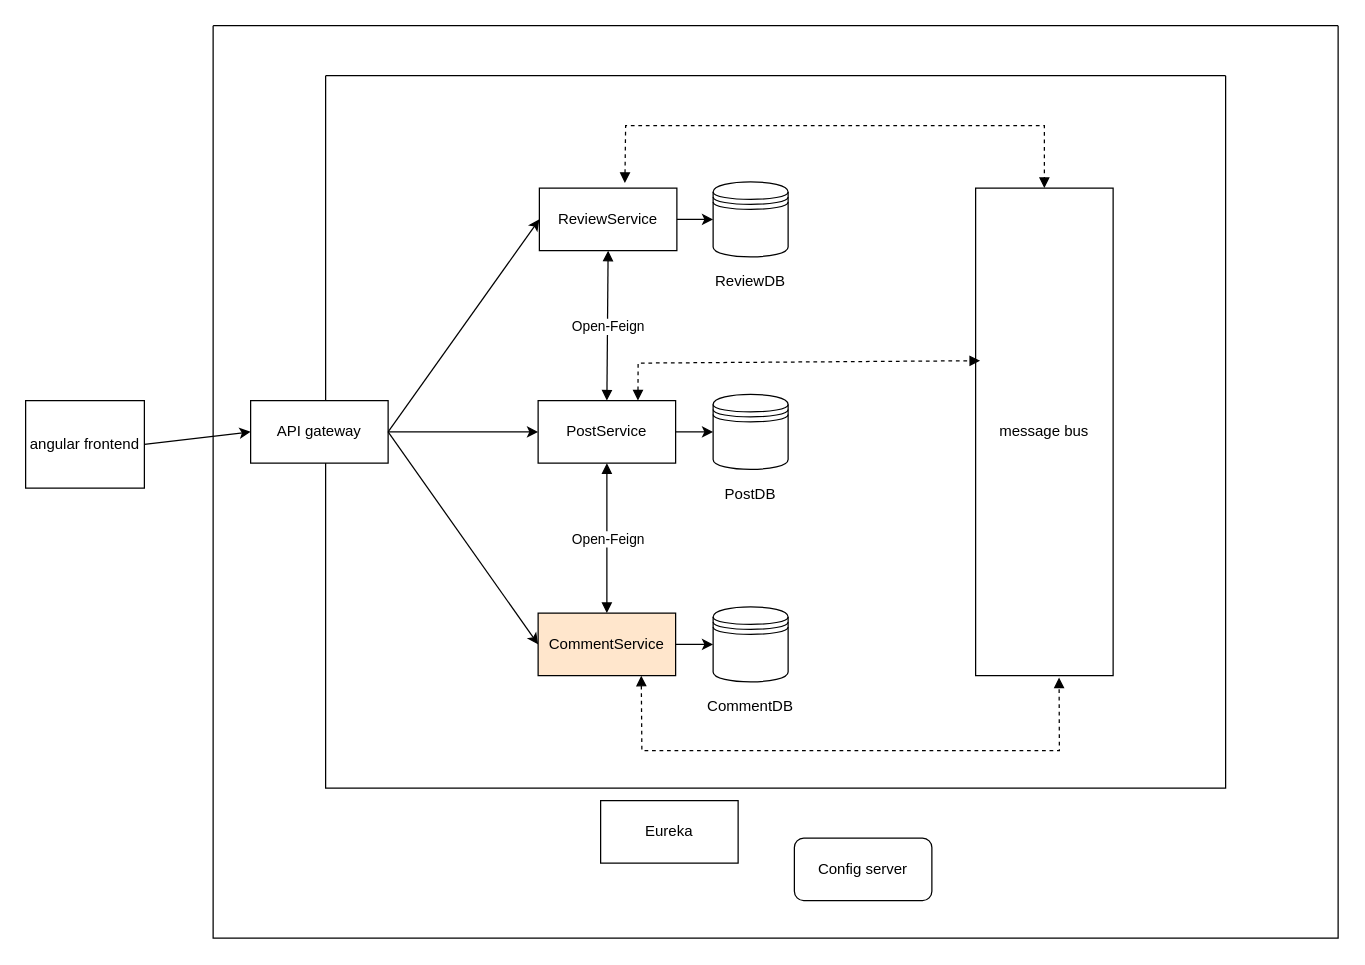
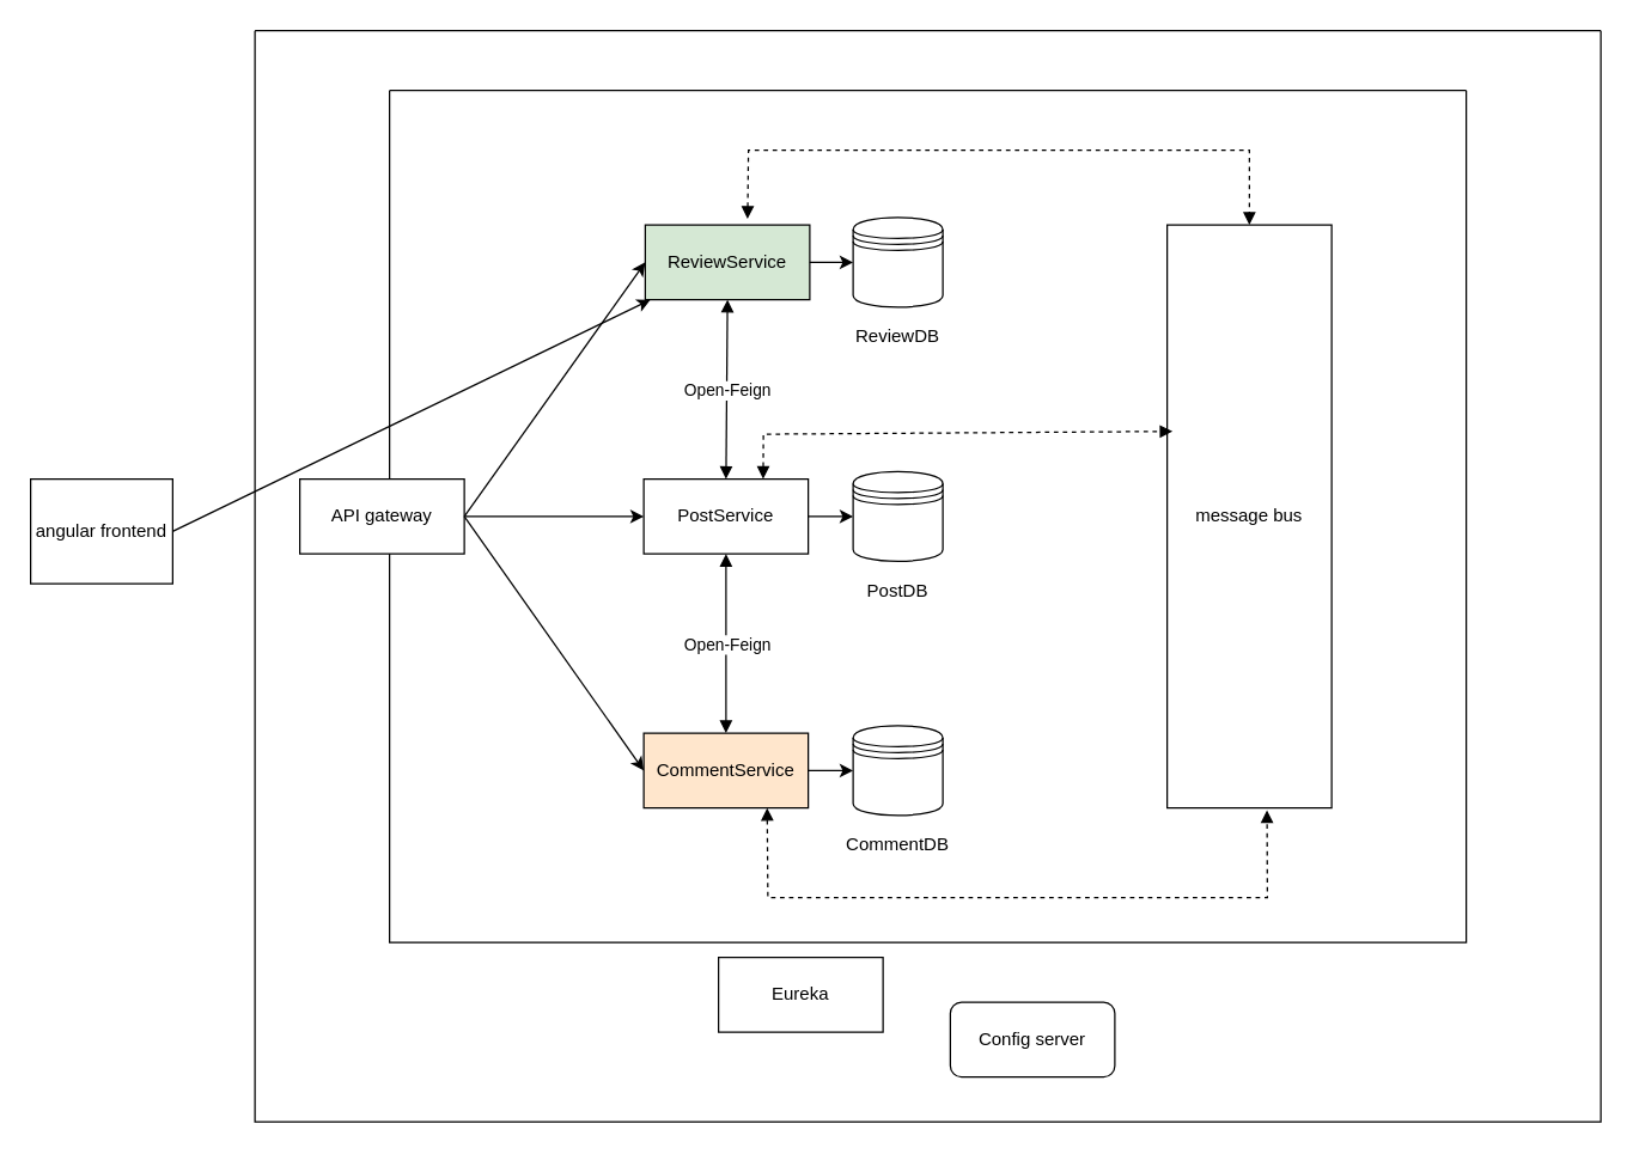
  <mxCell id="0" />
  <mxCell id="1" parent="0" />
  <mxCell id="2" value="" style="swimlane;startSize=0;" vertex="1" parent="1"><mxGeometry x="260" y="60" width="720" height="570" as="geometry" /></mxCell>
  <mxCell id="3" value="angular frontend" style="html=1;whiteSpace=wrap;" vertex="1" parent="1"><mxGeometry x="20" y="320" width="95" height="70" as="geometry" /></mxCell>
  <mxCell id="4" value="API gateway" style="html=1;whiteSpace=wrap;" vertex="1" parent="1"><mxGeometry x="200" y="320" width="110" height="50" as="geometry" /></mxCell>
- <mxCell id="5" value="" style="endArrow=classic;html=1;rounded=0;exitX=1;exitY=0.5;exitDx=0;exitDy=0;entryX=0;entryY=0.5;entryDx=0;entryDy=0;" edge="1" parent="1" source="3" target="4"><mxGeometry width="50" height="50" relative="1" as="geometry"><mxPoint x="150" y="490" as="sourcePoint" /><mxPoint x="200" y="440" as="targetPoint" /></mxGeometry></mxCell>
- <mxCell id="6" value="ReviewService" style="html=1;whiteSpace=wrap;" vertex="1" parent="1"><mxGeometry x="431" y="150" width="110" height="50" as="geometry" /></mxCell>
+ <mxCell id="5" value="" style="endArrow=classic;html=1;rounded=0;exitX=1;exitY=0.5;exitDx=0;exitDy=0;" edge="1" parent="1" source="3" target="6"><mxGeometry width="50" height="50" relative="1" as="geometry"><mxPoint x="150" y="490" as="sourcePoint" /><mxPoint x="200" y="440" as="targetPoint" /></mxGeometry></mxCell>
+ <mxCell id="6" value="ReviewService" style="html=1;whiteSpace=wrap;fillColor=#d5e8d4;" vertex="1" parent="1"><mxGeometry x="431" y="150" width="110" height="50" as="geometry" /></mxCell>
  <mxCell id="7" value="PostService" style="html=1;whiteSpace=wrap;" vertex="1" parent="1"><mxGeometry x="430" y="320" width="110" height="50" as="geometry" /></mxCell>
  <mxCell id="8" value="CommentService" style="html=1;whiteSpace=wrap;fillColor=#ffe6cc;" vertex="1" parent="1"><mxGeometry x="430" y="490" width="110" height="50" as="geometry" /></mxCell>
  <mxCell id="9" value="" style="endArrow=classic;html=1;rounded=0;exitX=1;exitY=0.5;exitDx=0;exitDy=0;entryX=0;entryY=0.5;entryDx=0;entryDy=0;" edge="1" parent="1" source="4" target="6"><mxGeometry width="50" height="50" relative="1" as="geometry"><mxPoint x="330" y="280" as="sourcePoint" /><mxPoint x="380" y="230" as="targetPoint" /></mxGeometry></mxCell>
  <mxCell id="10" value="" style="endArrow=classic;html=1;rounded=0;entryX=0;entryY=0.5;entryDx=0;entryDy=0;exitX=1;exitY=0.5;exitDx=0;exitDy=0;" edge="1" parent="1" source="4" target="8"><mxGeometry width="50" height="50" relative="1" as="geometry"><mxPoint x="100" y="550" as="sourcePoint" /><mxPoint x="150" y="500" as="targetPoint" /></mxGeometry></mxCell>
  <mxCell id="11" value="" style="endArrow=classic;html=1;rounded=0;exitX=1;exitY=0.5;exitDx=0;exitDy=0;entryX=0;entryY=0.5;entryDx=0;entryDy=0;" edge="1" parent="1" source="4" target="7"><mxGeometry width="50" height="50" relative="1" as="geometry"><mxPoint x="370" y="340" as="sourcePoint" /><mxPoint x="420" y="290" as="targetPoint" /></mxGeometry></mxCell>
  <mxCell id="12" value="" style="shape=datastore;whiteSpace=wrap;html=1;" vertex="1" parent="1"><mxGeometry x="570" y="145" width="60" height="60" as="geometry" /></mxCell>
  <mxCell id="13" value="" style="shape=datastore;whiteSpace=wrap;html=1;" vertex="1" parent="1"><mxGeometry x="570" y="315" width="60" height="60" as="geometry" /></mxCell>
  <mxCell id="14" value="" style="shape=datastore;whiteSpace=wrap;html=1;" vertex="1" parent="1"><mxGeometry x="570" y="485" width="60" height="60" as="geometry" /></mxCell>
  <mxCell id="15" value="" style="endArrow=classic;html=1;rounded=0;exitX=1;exitY=0.5;exitDx=0;exitDy=0;entryX=0;entryY=0.5;entryDx=0;entryDy=0;" edge="1" parent="1" source="6" target="12"><mxGeometry width="50" height="50" relative="1" as="geometry"><mxPoint x="550" y="80" as="sourcePoint" /><mxPoint x="600" y="30" as="targetPoint" /></mxGeometry></mxCell>
  <mxCell id="16" value="" style="endArrow=classic;html=1;rounded=0;entryX=0;entryY=0.5;entryDx=0;entryDy=0;exitX=1;exitY=0.5;exitDx=0;exitDy=0;" edge="1" parent="1" source="8" target="14"><mxGeometry width="50" height="50" relative="1" as="geometry"><mxPoint x="270" y="610" as="sourcePoint" /><mxPoint x="320" y="560" as="targetPoint" /></mxGeometry></mxCell>
  <mxCell id="17" value="" style="endArrow=classic;html=1;rounded=0;exitX=1;exitY=0.5;exitDx=0;exitDy=0;entryX=0;entryY=0.5;entryDx=0;entryDy=0;" edge="1" parent="1" source="7" target="13"><mxGeometry width="50" height="50" relative="1" as="geometry"><mxPoint x="490" y="450" as="sourcePoint" /><mxPoint x="540" y="400" as="targetPoint" /></mxGeometry></mxCell>
  <mxCell id="18" value="ReviewDB" style="text;html=1;align=center;verticalAlign=middle;whiteSpace=wrap;rounded=0;" vertex="1" parent="1"><mxGeometry x="570" y="210" width="60" height="30" as="geometry" /></mxCell>
  <mxCell id="19" value="PostDB" style="text;html=1;align=center;verticalAlign=middle;whiteSpace=wrap;rounded=0;" vertex="1" parent="1"><mxGeometry x="570" y="380" width="60" height="30" as="geometry" /></mxCell>
  <mxCell id="20" value="CommentDB" style="text;html=1;align=center;verticalAlign=middle;whiteSpace=wrap;rounded=0;" vertex="1" parent="1"><mxGeometry x="570" y="550" width="60" height="30" as="geometry" /></mxCell>
  <mxCell id="21" value="message bus" style="html=1;whiteSpace=wrap;" vertex="1" parent="1"><mxGeometry x="780" y="150" width="110" height="390" as="geometry" /></mxCell>
  <mxCell id="22" value="" style="endArrow=block;startArrow=block;endFill=1;startFill=1;html=1;rounded=0;exitX=0.75;exitY=1;exitDx=0;exitDy=0;entryX=0.607;entryY=1.004;entryDx=0;entryDy=0;entryPerimeter=0;dashed=1;" edge="1" parent="1" source="8" target="21"><mxGeometry width="160" relative="1" as="geometry"><mxPoint x="550" y="650" as="sourcePoint" /><mxPoint x="710" y="650" as="targetPoint" /><Array as="points"><mxPoint x="513" y="600" /><mxPoint x="847" y="600" /></Array></mxGeometry></mxCell>
  <mxCell id="23" value="" style="endArrow=block;startArrow=block;endFill=1;startFill=1;html=1;rounded=0;exitX=0.622;exitY=-0.081;exitDx=0;exitDy=0;entryX=0.5;entryY=0;entryDx=0;entryDy=0;exitPerimeter=0;dashed=1;" edge="1" parent="1" source="6" target="21"><mxGeometry width="160" relative="1" as="geometry"><mxPoint x="500" y="10" as="sourcePoint" /><mxPoint x="834" y="12" as="targetPoint" /><Array as="points"><mxPoint x="500" y="100" /><mxPoint x="835" y="100" /></Array></mxGeometry></mxCell>
  <mxCell id="24" value="" style="endArrow=block;startArrow=block;endFill=1;startFill=1;html=1;rounded=0;exitX=0.726;exitY=-0.002;exitDx=0;exitDy=0;entryX=0.033;entryY=0.354;entryDx=0;entryDy=0;entryPerimeter=0;dashed=1;exitPerimeter=0;" edge="1" parent="1" source="7" target="21"><mxGeometry width="160" relative="1" as="geometry"><mxPoint x="500" y="270" as="sourcePoint" /><mxPoint x="770" y="270" as="targetPoint" /><Array as="points"><mxPoint x="510" y="290" /></Array></mxGeometry></mxCell>
  <mxCell id="25" value="" style="endArrow=block;startArrow=block;endFill=1;startFill=1;html=1;rounded=0;exitX=0.5;exitY=1;exitDx=0;exitDy=0;entryX=0.5;entryY=0;entryDx=0;entryDy=0;" edge="1" parent="1" source="7" target="8"><mxGeometry width="160" relative="1" as="geometry"><mxPoint x="480" y="430" as="sourcePoint" /><mxPoint x="640" y="430" as="targetPoint" /></mxGeometry></mxCell>
  <mxCell id="26" value="Open-Feign" style="edgeLabel;html=1;align=center;verticalAlign=middle;resizable=0;points=[];" vertex="1" connectable="0" parent="25"><mxGeometry x="0.196" y="1" relative="1" as="geometry"><mxPoint x="-1" y="-12" as="offset" /></mxGeometry></mxCell>
  <mxCell id="27" value="" style="endArrow=block;startArrow=block;endFill=1;startFill=1;html=1;rounded=0;exitX=0.5;exitY=1;exitDx=0;exitDy=0;entryX=0.5;entryY=0;entryDx=0;entryDy=0;" edge="1" parent="1" source="6" target="7"><mxGeometry width="160" relative="1" as="geometry"><mxPoint x="485.47" y="200" as="sourcePoint" /><mxPoint x="485.47" y="320" as="targetPoint" /></mxGeometry></mxCell>
  <mxCell id="28" value="Open-Feign" style="edgeLabel;html=1;align=center;verticalAlign=middle;resizable=0;points=[];" vertex="1" connectable="0" parent="27"><mxGeometry x="0.196" y="1" relative="1" as="geometry"><mxPoint x="-1" y="-12" as="offset" /></mxGeometry></mxCell>
  <mxCell id="29" value="" style="swimlane;startSize=0;" vertex="1" parent="1"><mxGeometry x="170" y="20" width="900" height="730" as="geometry" /></mxCell>
  <mxCell id="30" value="Eureka" style="html=1;whiteSpace=wrap;" vertex="1" parent="29"><mxGeometry x="310" y="620" width="110" height="50" as="geometry" /></mxCell>
  <mxCell id="31" value="Config server" style="html=1;whiteSpace=wrap;rounded=1;" vertex="1" parent="29"><mxGeometry x="465" y="650" width="110" height="50" as="geometry" /></mxCell>
